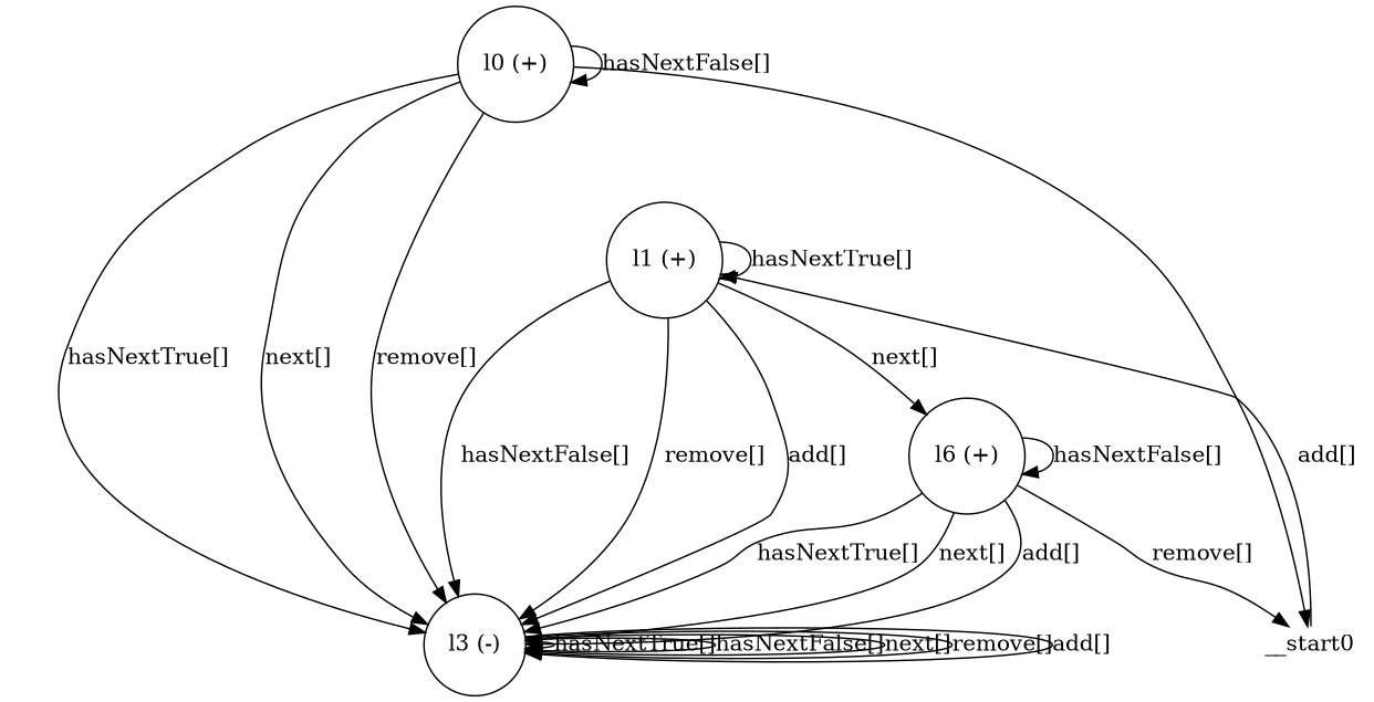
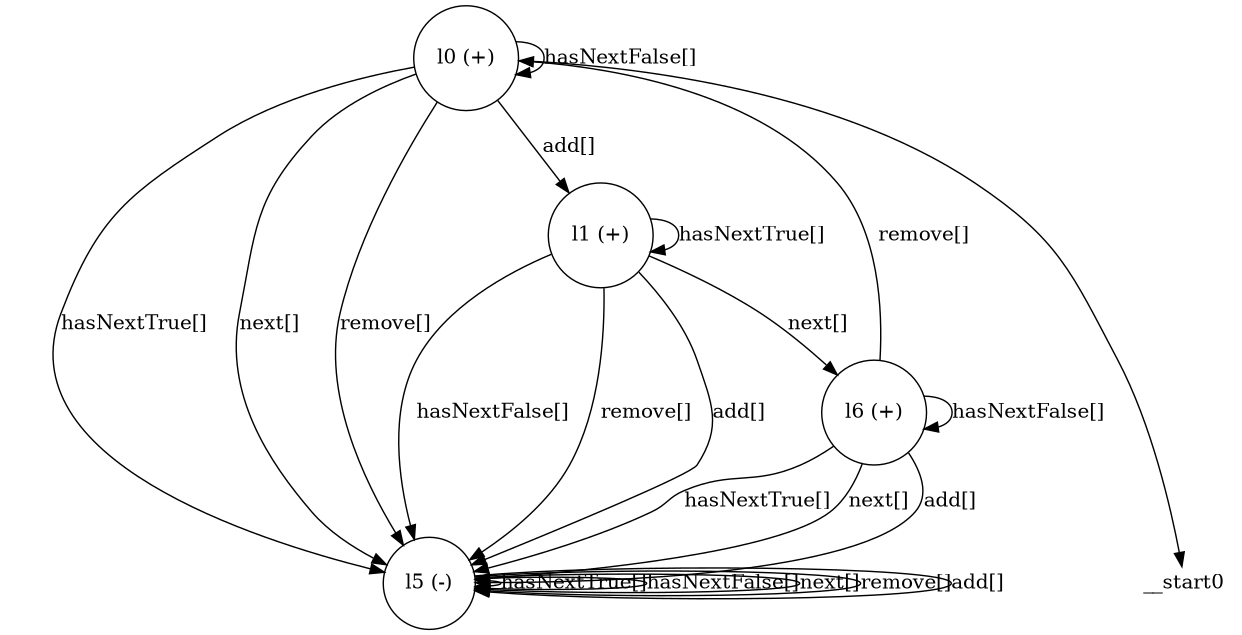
  digraph {
    node [shape=circle]
    n1 [label="l0 (+)"]
    n2 [label="l1 (+)"]
-   n3 [label="l3 (-)"]
+   n3 [label="l5 (-)"]
    __start0 [height=0 shape=none width=0]
    n5 [label="l6 (+)"]
    n1 -> n1 [label="hasNextFalse[]"]
-   __start0 -> n2 [label="add[]"]
+   n1 -> n2 [label="add[]"]
    n1 -> n3 [label="hasNextTrue[]"]
    n1 -> n3 [label="next[]"]
    n1 -> n3 [label="remove[]"]
    n1 -> __start0
    n2 -> n2 [label="hasNextTrue[]"]
    n2 -> n3 [label="hasNextFalse[]"]
    n2 -> n3 [label="remove[]"]
    n2 -> n3 [label="add[]"]
    n2 -> n5 [label="next[]"]
    n3 -> n3 [label="hasNextTrue[]"]
    n3 -> n3 [label="hasNextFalse[]"]
    n3 -> n3 [label="next[]"]
    n3 -> n3 [label="remove[]"]
    n3 -> n3 [label="add[]"]
-   n5 -> __start0 [label="remove[]"]
+   n5 -> n1 [label="remove[]"]
    n5 -> n3 [label="hasNextTrue[]"]
    n5 -> n3 [label="next[]"]
    n5 -> n3 [label="add[]"]
    n5 -> n5 [label="hasNextFalse[]"]
  }
